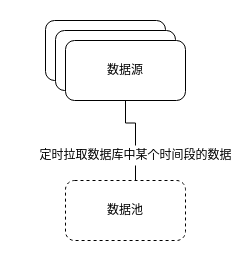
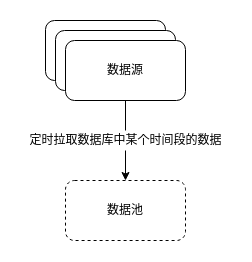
  <mxCell id="0" />
  <mxCell id="1" parent="0" />
  <mxCell id="2" value="数据源" style="rounded=1;whiteSpace=wrap;html=1;" vertex="1" parent="1"><mxGeometry x="45" y="20" width="120" height="60" as="geometry" /></mxCell>
  <mxCell id="3" value="数据源" style="rounded=1;whiteSpace=wrap;html=1;" vertex="1" parent="1"><mxGeometry x="55" y="30" width="120" height="60" as="geometry" /></mxCell>
  <mxCell id="4" value="" style="edgeStyle=orthogonalEdgeStyle;rounded=0;orthogonalLoop=1;jettySize=auto;html=1;startArrow=none;" edge="1" parent="1" source="7" target="6"><mxGeometry relative="1" as="geometry" /></mxCell>
  <mxCell id="5" value="数据源" style="rounded=1;whiteSpace=wrap;html=1;" vertex="1" parent="1"><mxGeometry x="65" y="40" width="120" height="60" as="geometry" /></mxCell>
  <mxCell id="6" value="数据池" style="whiteSpace=wrap;html=1;rounded=1;dashed=1;" vertex="1" parent="1"><mxGeometry x="65" y="180" width="120" height="60" as="geometry" /></mxCell>
- <mxCell id="7" value="定时拉取数据库中某个时间段的数据" style="text;html=1;align=center;verticalAlign=middle;resizable=0;points=[];autosize=1;strokeColor=none;fillColor=none;" vertex="1" parent="1"><mxGeometry x="30" y="145" width="210" height="20" as="geometry" /></mxCell>
+ <mxCell id="7" value="定时拉取数据库中某个时间段的数据" style="text;html=1;align=center;verticalAlign=middle;resizable=0;points=[];autosize=1;strokeColor=none;fillColor=none;" vertex="1" parent="1"><mxGeometry x="20" y="130" width="210" height="20" as="geometry" /></mxCell>
  <mxCell id="8" value="" style="edgeStyle=orthogonalEdgeStyle;rounded=0;orthogonalLoop=1;jettySize=auto;html=1;endArrow=none;" edge="1" parent="1" source="5" target="7"><mxGeometry relative="1" as="geometry"><mxPoint x="125" y="100" as="sourcePoint" /><mxPoint x="125" y="180" as="targetPoint" /></mxGeometry></mxCell>
